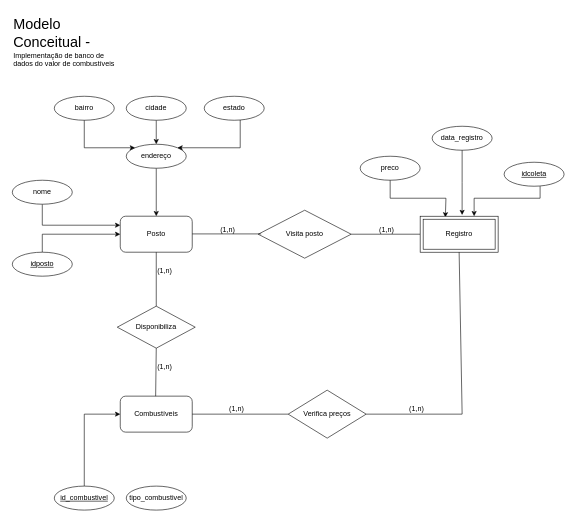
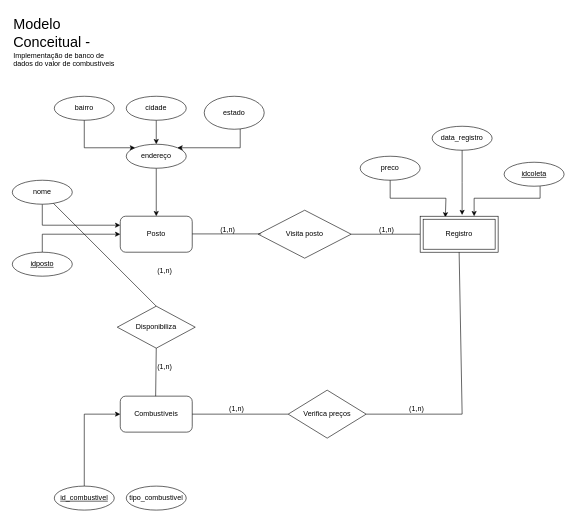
  <mxCell id="0" />
  <mxCell id="1" parent="0" />
  <mxCell id="2" value="Posto" style="rounded=1;whiteSpace=wrap;html=1;" parent="1" vertex="1"><mxGeometry x="200" y="360" width="120" height="60" as="geometry" /></mxCell>
  <mxCell id="3" value="Combustíveis" style="rounded=1;whiteSpace=wrap;html=1;" parent="1" vertex="1"><mxGeometry x="200" y="660" width="120" height="60" as="geometry" /></mxCell>
  <mxCell id="4" style="edgeStyle=orthogonalEdgeStyle;rounded=0;orthogonalLoop=1;jettySize=auto;html=1;entryX=0;entryY=0.5;entryDx=0;entryDy=0;exitX=0.5;exitY=0;exitDx=0;exitDy=0;" parent="1" source="30" target="3" edge="1"><mxGeometry relative="1" as="geometry"><mxPoint x="150" y="810" as="sourcePoint" /></mxGeometry></mxCell>
  <mxCell id="5" value="tipo_combustivel" style="ellipse;whiteSpace=wrap;html=1;align=center;" parent="1" vertex="1"><mxGeometry x="210" y="810" width="100" height="40" as="geometry" /></mxCell>
  <mxCell id="6" value="" style="edgeStyle=orthogonalEdgeStyle;rounded=0;orthogonalLoop=1;jettySize=auto;html=1;" parent="1" source="7" target="2" edge="1"><mxGeometry relative="1" as="geometry" /></mxCell>
  <mxCell id="7" value="endereço" style="ellipse;whiteSpace=wrap;html=1;align=center;" parent="1" vertex="1"><mxGeometry x="210" y="240" width="100" height="40" as="geometry" /></mxCell>
  <mxCell id="8" value="" style="edgeStyle=orthogonalEdgeStyle;rounded=0;orthogonalLoop=1;jettySize=auto;html=1;" parent="1" source="9" target="7" edge="1"><mxGeometry relative="1" as="geometry" /></mxCell>
  <mxCell id="9" value="cidade" style="ellipse;whiteSpace=wrap;html=1;align=center;" parent="1" vertex="1"><mxGeometry x="210" y="160" width="100" height="40" as="geometry" /></mxCell>
  <mxCell id="10" style="edgeStyle=orthogonalEdgeStyle;rounded=0;orthogonalLoop=1;jettySize=auto;html=1;entryX=1;entryY=0;entryDx=0;entryDy=0;" parent="1" source="11" target="7" edge="1"><mxGeometry relative="1" as="geometry"><Array as="points"><mxPoint x="400" y="246" /></Array></mxGeometry></mxCell>
- <mxCell id="11" value="estado" style="ellipse;whiteSpace=wrap;html=1;align=center;" parent="1" vertex="1"><mxGeometry x="340" y="160" width="100" height="40" as="geometry" /></mxCell>
+ <mxCell id="11" value="estado" style="ellipse;whiteSpace=wrap;html=1;align=center;" parent="1" vertex="1"><mxGeometry x="340" y="160" width="100" height="55" as="geometry" /></mxCell>
  <mxCell id="12" value="bairro" style="ellipse;whiteSpace=wrap;html=1;align=center;" parent="1" vertex="1"><mxGeometry x="90" y="160" width="100" height="40" as="geometry" /></mxCell>
  <mxCell id="13" style="edgeStyle=orthogonalEdgeStyle;rounded=0;orthogonalLoop=1;jettySize=auto;html=1;entryX=0;entryY=0.25;entryDx=0;entryDy=0;" parent="1" source="14" target="2" edge="1"><mxGeometry relative="1" as="geometry"><Array as="points"><mxPoint x="70" y="375" /></Array></mxGeometry></mxCell>
  <mxCell id="14" value="nome" style="ellipse;whiteSpace=wrap;html=1;align=center;" parent="1" vertex="1"><mxGeometry y="300" width="100" height="40" as="geometry" x="20" /></mxCell>
  <mxCell id="15" style="edgeStyle=orthogonalEdgeStyle;rounded=0;orthogonalLoop=1;jettySize=auto;html=1;entryX=0.75;entryY=0;entryDx=0;entryDy=0;" parent="1" edge="1"><mxGeometry relative="1" as="geometry"><Array as="points"><mxPoint x="900" y="330" /><mxPoint x="790" y="330" /></Array><mxPoint x="900" y="310" as="sourcePoint" /><mxPoint x="790" y="360" as="targetPoint" /></mxGeometry></mxCell>
  <mxCell id="16" value="data_registro" style="ellipse;whiteSpace=wrap;html=1;align=center;" parent="1" vertex="1"><mxGeometry x="720" y="210" width="100" height="40" as="geometry" /></mxCell>
  <mxCell id="17" value="preco" style="ellipse;whiteSpace=wrap;html=1;align=center;" parent="1" vertex="1"><mxGeometry x="600" y="260" width="100" height="40" as="geometry" /></mxCell>
  <mxCell id="18" value="Disponibiliza" style="shape=rhombus;perimeter=rhombusPerimeter;whiteSpace=wrap;html=1;align=center;" parent="1" vertex="1"><mxGeometry x="195" y="510" width="130" height="70" as="geometry" /></mxCell>
  <mxCell id="19" value="Visita posto" style="shape=rhombus;perimeter=rhombusPerimeter;whiteSpace=wrap;html=1;align=center;" parent="1" vertex="1"><mxGeometry x="430" y="350" width="155" height="80" as="geometry" /></mxCell>
  <mxCell id="20" style="edgeStyle=orthogonalEdgeStyle;rounded=0;orthogonalLoop=1;jettySize=auto;html=1;entryX=0;entryY=0;entryDx=0;entryDy=0;" parent="1" source="12" target="7" edge="1"><mxGeometry relative="1" as="geometry"><Array as="points"><mxPoint x="140" y="246" /></Array></mxGeometry></mxCell>
  <mxCell id="21" style="edgeStyle=orthogonalEdgeStyle;rounded=0;orthogonalLoop=1;jettySize=auto;html=1;entryX=0.35;entryY=0.033;entryDx=0;entryDy=0;entryPerimeter=0;" parent="1" source="17" edge="1"><mxGeometry relative="1" as="geometry"><mxPoint x="742" y="361.98" as="targetPoint" /><Array as="points"><mxPoint x="650" y="330" /><mxPoint x="743" y="330" /></Array></mxGeometry></mxCell>
  <mxCell id="22" style="edgeStyle=orthogonalEdgeStyle;rounded=0;orthogonalLoop=1;jettySize=auto;html=1;entryX=0.583;entryY=-0.033;entryDx=0;entryDy=0;entryPerimeter=0;" parent="1" source="16" edge="1"><mxGeometry relative="1" as="geometry"><mxPoint x="769.96" y="358.02" as="targetPoint" /></mxGeometry></mxCell>
  <mxCell id="23" value="" style="endArrow=none;html=1;rounded=0;entryX=0;entryY=0.5;entryDx=0;entryDy=0;exitX=1;exitY=0.5;exitDx=0;exitDy=0;" parent="1" source="19" edge="1"><mxGeometry relative="1" as="geometry"><mxPoint x="570" y="390" as="sourcePoint" /><mxPoint x="700" y="390" as="targetPoint" /></mxGeometry></mxCell>
  <mxCell id="24" value="(1,n)" style="resizable=0;html=1;whiteSpace=wrap;align=left;verticalAlign=bottom;" parent="23" connectable="0" vertex="1"><mxGeometry x="-1" relative="1" as="geometry"><mxPoint x="45" as="offset" /></mxGeometry></mxCell>
  <mxCell id="25" value="" style="endArrow=none;html=1;rounded=0;entryX=0;entryY=0.5;entryDx=0;entryDy=0;exitX=1;exitY=0.5;exitDx=0;exitDy=0;" parent="1" edge="1"><mxGeometry relative="1" as="geometry"><mxPoint x="320" y="389.5" as="sourcePoint" /><mxPoint x="435" y="389.5" as="targetPoint" /></mxGeometry></mxCell>
  <mxCell id="26" value="(1,n)" style="resizable=0;html=1;whiteSpace=wrap;align=left;verticalAlign=bottom;" parent="25" connectable="0" vertex="1"><mxGeometry x="-1" relative="1" as="geometry"><mxPoint x="45" as="offset" /></mxGeometry></mxCell>
  <mxCell id="27" value="(1,n)" style="resizable=0;html=1;whiteSpace=wrap;align=left;verticalAlign=bottom;direction=south;" parent="1" connectable="0" vertex="1"><mxGeometry x="260" y="620" as="geometry" /></mxCell>
  <mxCell id="28" value="(1,n)" style="resizable=0;html=1;whiteSpace=wrap;align=left;verticalAlign=bottom;" parent="1" connectable="0" vertex="1"><mxGeometry x="260" y="460" as="geometry" /></mxCell>
  <mxCell id="29" value="idcoleta" style="ellipse;whiteSpace=wrap;html=1;align=center;fontStyle=4;" parent="1" vertex="1"><mxGeometry x="840" y="270" width="100" height="40" as="geometry" /></mxCell>
  <mxCell id="30" value="id_combustivel" style="ellipse;whiteSpace=wrap;html=1;align=center;fontStyle=4;" parent="1" vertex="1"><mxGeometry x="90" y="810" width="100" height="40" as="geometry" /></mxCell>
- <mxCell id="31" value="" style="endArrow=none;html=1;rounded=0;entryX=0.5;entryY=1;entryDx=0;entryDy=0;exitX=0.5;exitY=0;exitDx=0;exitDy=0;" parent="1" source="18" target="2" edge="1"><mxGeometry relative="1" as="geometry"><mxPoint x="225" y="470" as="sourcePoint" /><mxPoint x="340" y="470" as="targetPoint" /></mxGeometry></mxCell>
+ <mxCell id="31" value="" style="endArrow=none;html=1;rounded=0;exitX=0.5;exitY=0;exitDx=0;exitDy=0;" parent="1" source="18" target="14" edge="1"><mxGeometry relative="1" as="geometry"><mxPoint x="225" y="470" as="sourcePoint" /><mxPoint x="340" y="470" as="targetPoint" /></mxGeometry></mxCell>
  <mxCell id="32" value="" style="endArrow=none;html=1;rounded=0;exitX=0.5;exitY=0;exitDx=0;exitDy=0;" parent="1" edge="1"><mxGeometry relative="1" as="geometry"><mxPoint x="259" y="660" as="sourcePoint" /><mxPoint x="260" y="580" as="targetPoint" /></mxGeometry></mxCell>
  <mxCell id="33" value="Registro" style="shape=ext;margin=3;double=1;whiteSpace=wrap;html=1;align=center;" parent="1" vertex="1"><mxGeometry x="700" y="360" width="130" height="60" as="geometry" /></mxCell>
  <mxCell id="34" style="edgeStyle=orthogonalEdgeStyle;rounded=0;orthogonalLoop=1;jettySize=auto;html=1;exitX=0.5;exitY=0;exitDx=0;exitDy=0;entryX=0;entryY=0.5;entryDx=0;entryDy=0;" parent="1" source="35" target="2" edge="1"><mxGeometry relative="1" as="geometry" /></mxCell>
  <mxCell id="35" value="idposto" style="ellipse;whiteSpace=wrap;html=1;align=center;fontStyle=4;" parent="1" vertex="1"><mxGeometry y="420" width="100" height="40" as="geometry" x="20" /></mxCell>
  <mxCell id="36" value="Verifica preços" style="rhombus;whiteSpace=wrap;html=1;" vertex="1" parent="1"><mxGeometry x="480" y="650" width="130" height="80" as="geometry" /></mxCell>
  <mxCell id="37" value="" style="endArrow=none;html=1;rounded=0;entryX=0.5;entryY=1;entryDx=0;entryDy=0;exitX=1;exitY=0.5;exitDx=0;exitDy=0;" edge="1" parent="1" source="36" target="33"><mxGeometry width="50" height="50" relative="1" as="geometry"><mxPoint x="750" y="660" as="sourcePoint" /><mxPoint x="800" y="610" as="targetPoint" /><Array as="points"><mxPoint x="770" y="690" /></Array></mxGeometry></mxCell>
  <mxCell id="38" value="" style="endArrow=none;html=1;rounded=0;exitX=1;exitY=0.5;exitDx=0;exitDy=0;entryX=0;entryY=0.5;entryDx=0;entryDy=0;" edge="1" parent="1" source="3" target="36"><mxGeometry width="50" height="50" relative="1" as="geometry"><mxPoint x="370" y="730" as="sourcePoint" /><mxPoint x="420" y="680" as="targetPoint" /></mxGeometry></mxCell>
  <mxCell id="39" value="(1,n)" style="resizable=0;html=1;whiteSpace=wrap;align=left;verticalAlign=bottom;direction=south;" connectable="0" vertex="1" parent="1"><mxGeometry x="380" y="690" as="geometry" /></mxCell>
  <mxCell id="40" value="(1,n)" style="resizable=0;html=1;whiteSpace=wrap;align=left;verticalAlign=bottom;direction=south;" connectable="0" vertex="1" parent="1"><mxGeometry x="680" y="690" as="geometry" /></mxCell>
  <mxCell id="41" value="&lt;div&gt;&lt;font style=&quot;font-size: 24px;&quot;&gt;Modelo Conceitual - &lt;/font&gt;Implementação de banco de dados do valor de combustíveis&lt;/div&gt;" style="text;html=1;whiteSpace=wrap;overflow=hidden;rounded=0;" vertex="1" parent="1"><mxGeometry y="20" width="180" height="120" as="geometry" x="20" /></mxCell>
